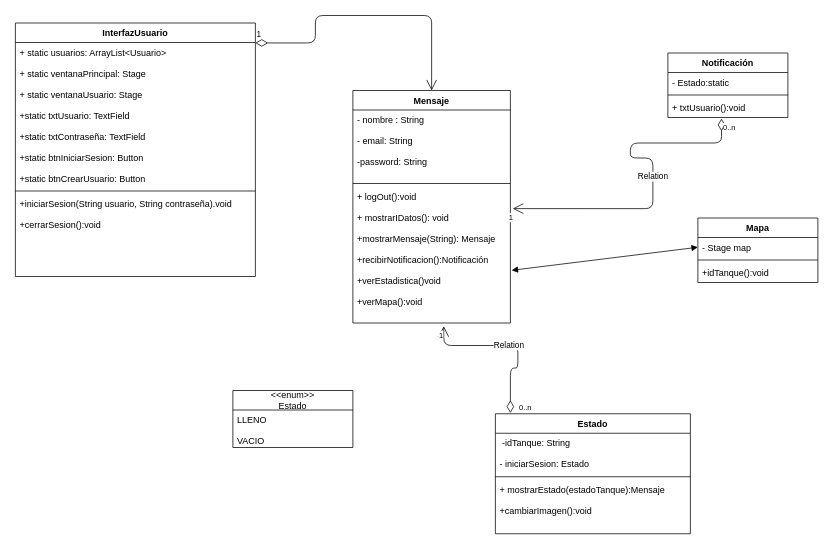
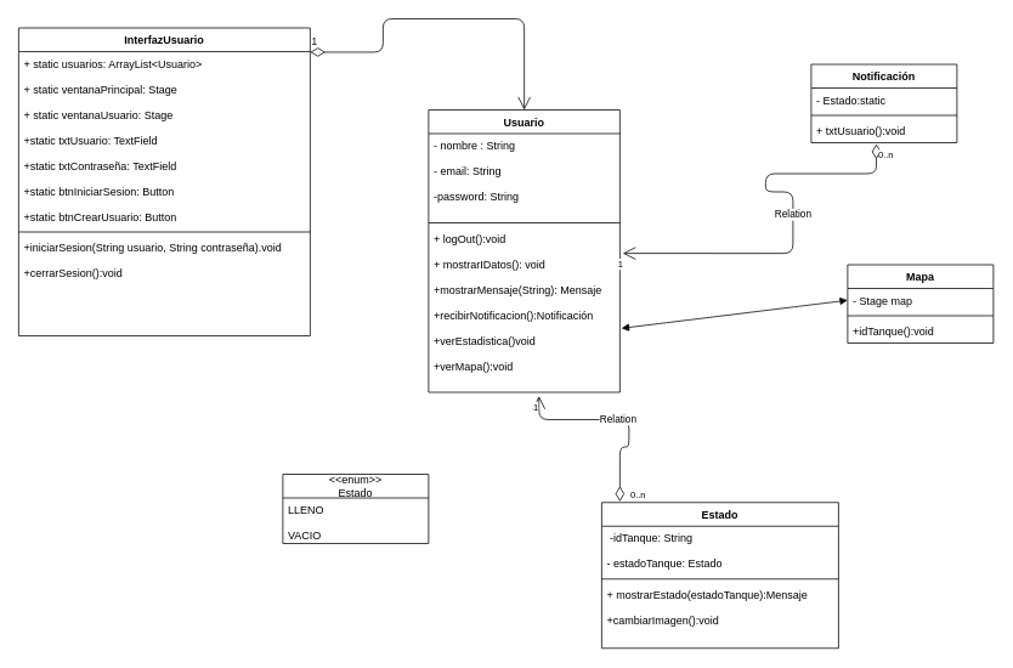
  <mxCell id="0" />
  <mxCell id="1" parent="0" />
  <mxCell id="2" value="InterfazUsuario" style="swimlane;fontStyle=1;align=center;verticalAlign=top;childLayout=stackLayout;horizontal=1;startSize=26;horizontalStack=0;resizeParent=1;resizeParentMax=0;resizeLast=0;collapsible=1;marginBottom=0;" parent="1" vertex="1"><mxGeometry x="20" y="30" width="320" height="338" as="geometry" /></mxCell>
  <mxCell id="3" value="+ static usuarios: ArrayList&lt;Usuario&gt;&#10;&#10;+ static ventanaPrincipal: Stage&#10;&#10;+ static ventanaUsuario: Stage&#10;&#10;+static txtUsuario: TextField&#10;&#10;+static txtContraseña: TextField&#10;&#10;+static btnIniciarSesion: Button&#10;&#10;+static btnCrearUsuario: Button" style="text;strokeColor=none;fillColor=none;align=left;verticalAlign=top;spacingLeft=4;spacingRight=4;overflow=hidden;rotatable=0;points=[[0,0.5],[1,0.5]];portConstraint=eastwest;" parent="2" vertex="1"><mxGeometry y="26" width="320" height="194" as="geometry" /></mxCell>
  <mxCell id="4" value="" style="line;strokeWidth=1;fillColor=none;align=left;verticalAlign=middle;spacingTop=-1;spacingLeft=3;spacingRight=3;rotatable=0;labelPosition=right;points=[];portConstraint=eastwest;" parent="2" vertex="1"><mxGeometry y="220" width="320" height="8" as="geometry" /></mxCell>
  <mxCell id="5" value="+iniciarSesion(String usuario, String contraseña).void&#10;&#10;+cerrarSesion():void" style="text;strokeColor=none;fillColor=none;align=left;verticalAlign=top;spacingLeft=4;spacingRight=4;overflow=hidden;rotatable=0;points=[[0,0.5],[1,0.5]];portConstraint=eastwest;" parent="2" vertex="1"><mxGeometry y="228" width="320" height="110" as="geometry" /></mxCell>
- <mxCell id="6" value="Mensaje" style="swimlane;fontStyle=1;align=center;verticalAlign=top;childLayout=stackLayout;horizontal=1;startSize=26;horizontalStack=0;resizeParent=1;resizeParentMax=0;resizeLast=0;collapsible=1;marginBottom=0;" parent="1" vertex="1"><mxGeometry x="470" y="120" width="210" height="310" as="geometry" /></mxCell>
+ <mxCell id="6" value="Usuario" style="swimlane;fontStyle=1;align=center;verticalAlign=top;childLayout=stackLayout;horizontal=1;startSize=26;horizontalStack=0;resizeParent=1;resizeParentMax=0;resizeLast=0;collapsible=1;marginBottom=0;" parent="1" vertex="1"><mxGeometry x="470" y="120" width="210" height="310" as="geometry" /></mxCell>
  <mxCell id="7" value="- nombre : String&#10;&#10;- email: String&#10;&#10;-password: String " style="text;strokeColor=none;fillColor=none;align=left;verticalAlign=top;spacingLeft=4;spacingRight=4;overflow=hidden;rotatable=0;points=[[0,0.5],[1,0.5]];portConstraint=eastwest;" parent="6" vertex="1"><mxGeometry y="26" width="210" height="94" as="geometry" /></mxCell>
  <mxCell id="8" value="" style="line;strokeWidth=1;fillColor=none;align=left;verticalAlign=middle;spacingTop=-1;spacingLeft=3;spacingRight=3;rotatable=0;labelPosition=right;points=[];portConstraint=eastwest;" parent="6" vertex="1"><mxGeometry y="120" width="210" height="8" as="geometry" /></mxCell>
  <mxCell id="9" value="+ logOut():void&#10;&#10;+ mostrarIDatos(): void&#10;&#10;+mostrarMensaje(String): Mensaje&#10;&#10;+recibirNotificacion():Notificación&#10;&#10;+verEstadistica()void&#10;&#10;+verMapa():void" style="text;strokeColor=none;fillColor=none;align=left;verticalAlign=top;spacingLeft=4;spacingRight=4;overflow=hidden;rotatable=0;points=[[0,0.5],[1,0.5]];portConstraint=eastwest;" parent="6" vertex="1"><mxGeometry y="128" width="210" height="182" as="geometry" /></mxCell>
  <mxCell id="10" value="Notificación" style="swimlane;fontStyle=1;align=center;verticalAlign=top;childLayout=stackLayout;horizontal=1;startSize=26;horizontalStack=0;resizeParent=1;resizeParentMax=0;resizeLast=0;collapsible=1;marginBottom=0;" parent="1" vertex="1"><mxGeometry x="890" y="70" width="160" height="86" as="geometry" /></mxCell>
  <mxCell id="11" value="- Estado:static " style="text;strokeColor=none;fillColor=none;align=left;verticalAlign=top;spacingLeft=4;spacingRight=4;overflow=hidden;rotatable=0;points=[[0,0.5],[1,0.5]];portConstraint=eastwest;" parent="10" vertex="1"><mxGeometry y="26" width="160" height="26" as="geometry" /></mxCell>
  <mxCell id="12" value="" style="line;strokeWidth=1;fillColor=none;align=left;verticalAlign=middle;spacingTop=-1;spacingLeft=3;spacingRight=3;rotatable=0;labelPosition=right;points=[];portConstraint=eastwest;" parent="10" vertex="1"><mxGeometry y="52" width="160" height="8" as="geometry" /></mxCell>
  <mxCell id="13" value="+ txtUsuario():void" style="text;strokeColor=none;fillColor=none;align=left;verticalAlign=top;spacingLeft=4;spacingRight=4;overflow=hidden;rotatable=0;points=[[0,0.5],[1,0.5]];portConstraint=eastwest;" parent="10" vertex="1"><mxGeometry y="60" width="160" height="26" as="geometry" /></mxCell>
  <mxCell id="14" value="Mapa" style="swimlane;fontStyle=1;align=center;verticalAlign=top;childLayout=stackLayout;horizontal=1;startSize=26;horizontalStack=0;resizeParent=1;resizeParentMax=0;resizeLast=0;collapsible=1;marginBottom=0;" parent="1" vertex="1"><mxGeometry x="930" y="290" width="160" height="86" as="geometry" /></mxCell>
  <mxCell id="15" value="- Stage map" style="text;strokeColor=none;fillColor=none;align=left;verticalAlign=top;spacingLeft=4;spacingRight=4;overflow=hidden;rotatable=0;points=[[0,0.5],[1,0.5]];portConstraint=eastwest;" parent="14" vertex="1"><mxGeometry y="26" width="160" height="26" as="geometry" /></mxCell>
  <mxCell id="16" value="" style="line;strokeWidth=1;fillColor=none;align=left;verticalAlign=middle;spacingTop=-1;spacingLeft=3;spacingRight=3;rotatable=0;labelPosition=right;points=[];portConstraint=eastwest;" parent="14" vertex="1"><mxGeometry y="52" width="160" height="8" as="geometry" /></mxCell>
  <mxCell id="17" value="+idTanque():void" style="text;strokeColor=none;fillColor=none;align=left;verticalAlign=top;spacingLeft=4;spacingRight=4;overflow=hidden;rotatable=0;points=[[0,0.5],[1,0.5]];portConstraint=eastwest;" parent="14" vertex="1"><mxGeometry y="60" width="160" height="26" as="geometry" /></mxCell>
  <mxCell id="18" value="Estado" style="swimlane;fontStyle=1;align=center;verticalAlign=top;childLayout=stackLayout;horizontal=1;startSize=26;horizontalStack=0;resizeParent=1;resizeParentMax=0;resizeLast=0;collapsible=1;marginBottom=0;" parent="1" vertex="1"><mxGeometry x="660" y="551" width="260" height="160" as="geometry" /></mxCell>
- <mxCell id="19" value=" -idTanque: String&#10;&#10;- iniciarSesion: Estado" style="text;strokeColor=none;fillColor=none;align=left;verticalAlign=top;spacingLeft=4;spacingRight=4;overflow=hidden;rotatable=0;points=[[0,0.5],[1,0.5]];portConstraint=eastwest;" parent="18" vertex="1"><mxGeometry y="26" width="260" height="54" as="geometry" /></mxCell>
+ <mxCell id="19" value=" -idTanque: String&#10;&#10;- estadoTanque: Estado" style="text;strokeColor=none;fillColor=none;align=left;verticalAlign=top;spacingLeft=4;spacingRight=4;overflow=hidden;rotatable=0;points=[[0,0.5],[1,0.5]];portConstraint=eastwest;" parent="18" vertex="1"><mxGeometry y="26" width="260" height="54" as="geometry" /></mxCell>
  <mxCell id="20" value="" style="line;strokeWidth=1;fillColor=none;align=left;verticalAlign=middle;spacingTop=-1;spacingLeft=3;spacingRight=3;rotatable=0;labelPosition=right;points=[];portConstraint=eastwest;" parent="18" vertex="1"><mxGeometry y="80" width="260" height="8" as="geometry" /></mxCell>
  <mxCell id="21" value="+ mostrarEstado(estadoTanque):Mensaje&#10;&#10;+cambiarImagen():void " style="text;strokeColor=none;fillColor=none;align=left;verticalAlign=top;spacingLeft=4;spacingRight=4;overflow=hidden;rotatable=0;points=[[0,0.5],[1,0.5]];portConstraint=eastwest;" parent="18" vertex="1"><mxGeometry y="88" width="260" height="72" as="geometry" /></mxCell>
  <mxCell id="22" value="&lt;&lt;enum&gt;&gt;&#10;Estado" style="swimlane;fontStyle=0;childLayout=stackLayout;horizontal=1;startSize=26;fillColor=none;horizontalStack=0;resizeParent=1;resizeParentMax=0;resizeLast=0;collapsible=1;marginBottom=0;" parent="1" vertex="1"><mxGeometry x="310" y="520" width="160" height="76" as="geometry" /></mxCell>
  <mxCell id="23" value="LLENO&#10;&#10;VACIO " style="text;strokeColor=none;fillColor=none;align=left;verticalAlign=top;spacingLeft=4;spacingRight=4;overflow=hidden;rotatable=0;points=[[0,0.5],[1,0.5]];portConstraint=eastwest;" parent="22" vertex="1"><mxGeometry y="26" width="160" height="50" as="geometry" /></mxCell>
  <mxCell id="24" value="1" style="endArrow=open;html=1;endSize=12;startArrow=diamondThin;startSize=14;startFill=0;edgeStyle=orthogonalEdgeStyle;align=left;verticalAlign=bottom;entryX=0.5;entryY=0;entryDx=0;entryDy=0;exitX=1;exitY=0.003;exitDx=0;exitDy=0;exitPerimeter=0;" parent="1" source="3" target="6" edge="1"><mxGeometry x="-1" y="3" relative="1" as="geometry"><mxPoint x="360" y="210" as="sourcePoint" /><mxPoint x="480" y="210" as="targetPoint" /><Array as="points"><mxPoint x="420" y="57" /><mxPoint x="420" y="20" /><mxPoint x="575" y="20" /></Array></mxGeometry></mxCell>
  <mxCell id="25" value="Relation" style="endArrow=open;html=1;endSize=12;startArrow=diamondThin;startSize=14;startFill=0;edgeStyle=orthogonalEdgeStyle;entryX=0.577;entryY=1.023;entryDx=0;entryDy=0;entryPerimeter=0;" parent="1" target="9" edge="1"><mxGeometry relative="1" as="geometry"><mxPoint x="680" y="550" as="sourcePoint" /><mxPoint x="690" y="480" as="targetPoint" /><Array as="points"><mxPoint x="680" y="490" /><mxPoint x="690" y="490" /><mxPoint x="690" y="460" /><mxPoint x="591" y="460" /></Array></mxGeometry></mxCell>
  <mxCell id="26" value="0..n" style="resizable=0;html=1;align=left;verticalAlign=top;labelBackgroundColor=#ffffff;fontSize=10;" parent="25" connectable="0" vertex="1"><mxGeometry x="-1" relative="1" as="geometry"><mxPoint x="10" y="-20" as="offset" /></mxGeometry></mxCell>
  <mxCell id="27" value="1" style="resizable=0;html=1;align=right;verticalAlign=top;labelBackgroundColor=#ffffff;fontSize=10;" parent="25" connectable="0" vertex="1"><mxGeometry x="1" relative="1" as="geometry" /></mxCell>
  <mxCell id="28" value="Relation" style="endArrow=open;html=1;endSize=12;startArrow=diamondThin;startSize=14;startFill=0;edgeStyle=orthogonalEdgeStyle;exitX=0.447;exitY=1.054;exitDx=0;exitDy=0;exitPerimeter=0;entryX=1.015;entryY=0.162;entryDx=0;entryDy=0;entryPerimeter=0;" parent="1" source="13" target="9" edge="1"><mxGeometry relative="1" as="geometry"><mxPoint x="440" y="730" as="sourcePoint" /><mxPoint x="870" y="270" as="targetPoint" /><Array as="points"><mxPoint x="962" y="190" /><mxPoint x="840" y="190" /><mxPoint x="840" y="210" /><mxPoint x="870" y="210" /><mxPoint x="870" y="277" /></Array></mxGeometry></mxCell>
  <mxCell id="29" value="0..n" style="resizable=0;html=1;align=left;verticalAlign=top;labelBackgroundColor=#ffffff;fontSize=10;" parent="28" connectable="0" vertex="1"><mxGeometry x="-1" relative="1" as="geometry" /></mxCell>
  <mxCell id="30" value="1" style="resizable=0;html=1;align=right;verticalAlign=top;labelBackgroundColor=#ffffff;fontSize=10;" parent="28" connectable="0" vertex="1"><mxGeometry x="1" relative="1" as="geometry" /></mxCell>
  <mxCell id="31" value="" style="endArrow=block;startArrow=block;endFill=1;startFill=1;html=1;entryX=0;entryY=0.5;entryDx=0;entryDy=0;exitX=1.008;exitY=0.614;exitDx=0;exitDy=0;exitPerimeter=0;" parent="1" source="9" target="15" edge="1"><mxGeometry width="160" relative="1" as="geometry"><mxPoint x="440" y="730" as="sourcePoint" /><mxPoint x="600" y="730" as="targetPoint" /></mxGeometry></mxCell>
